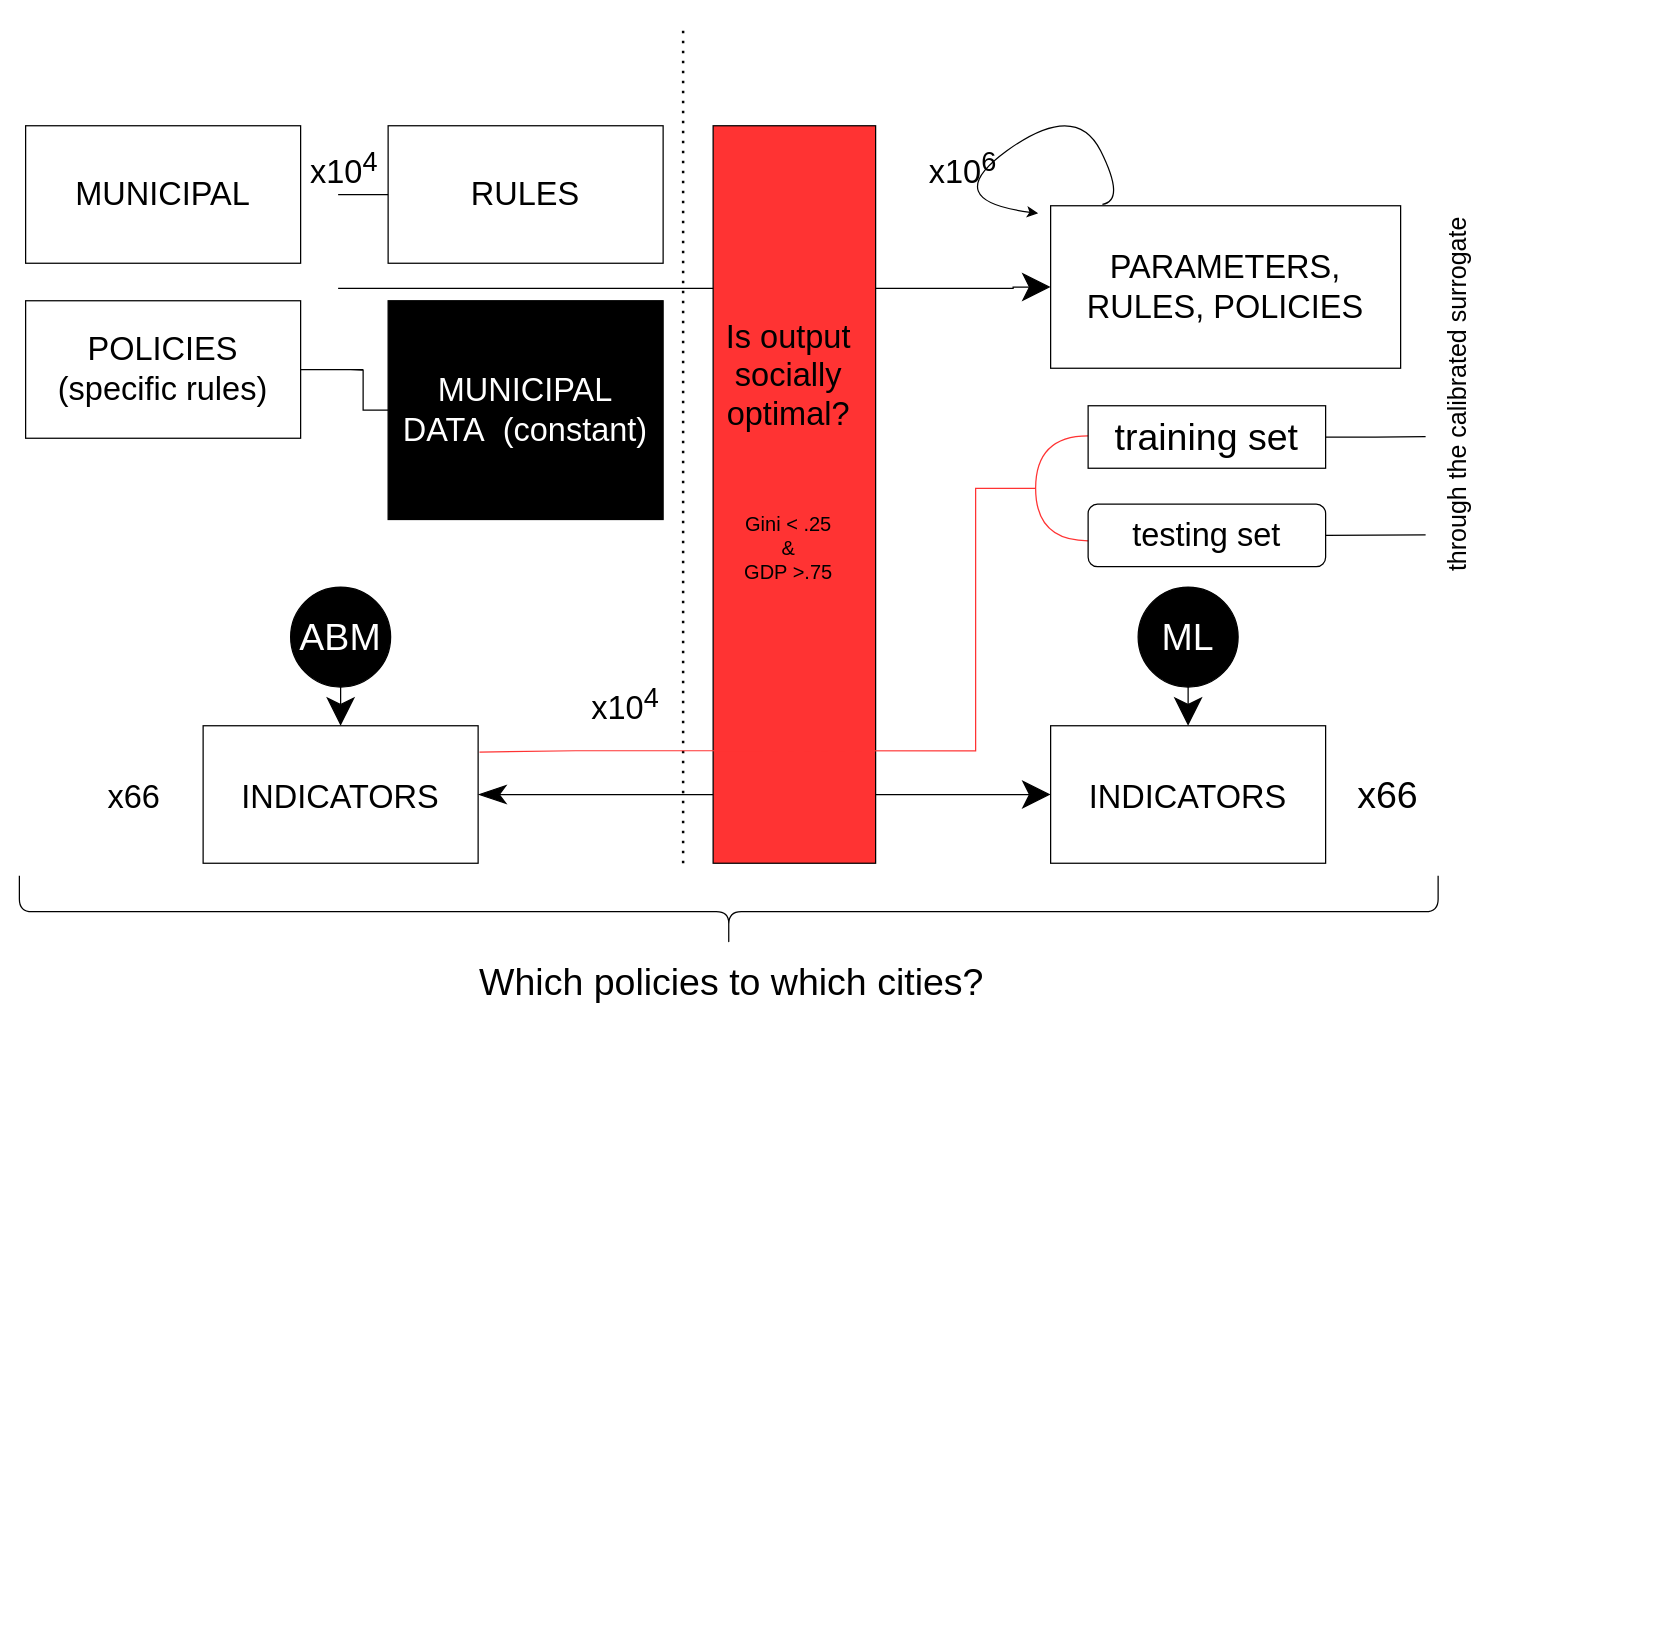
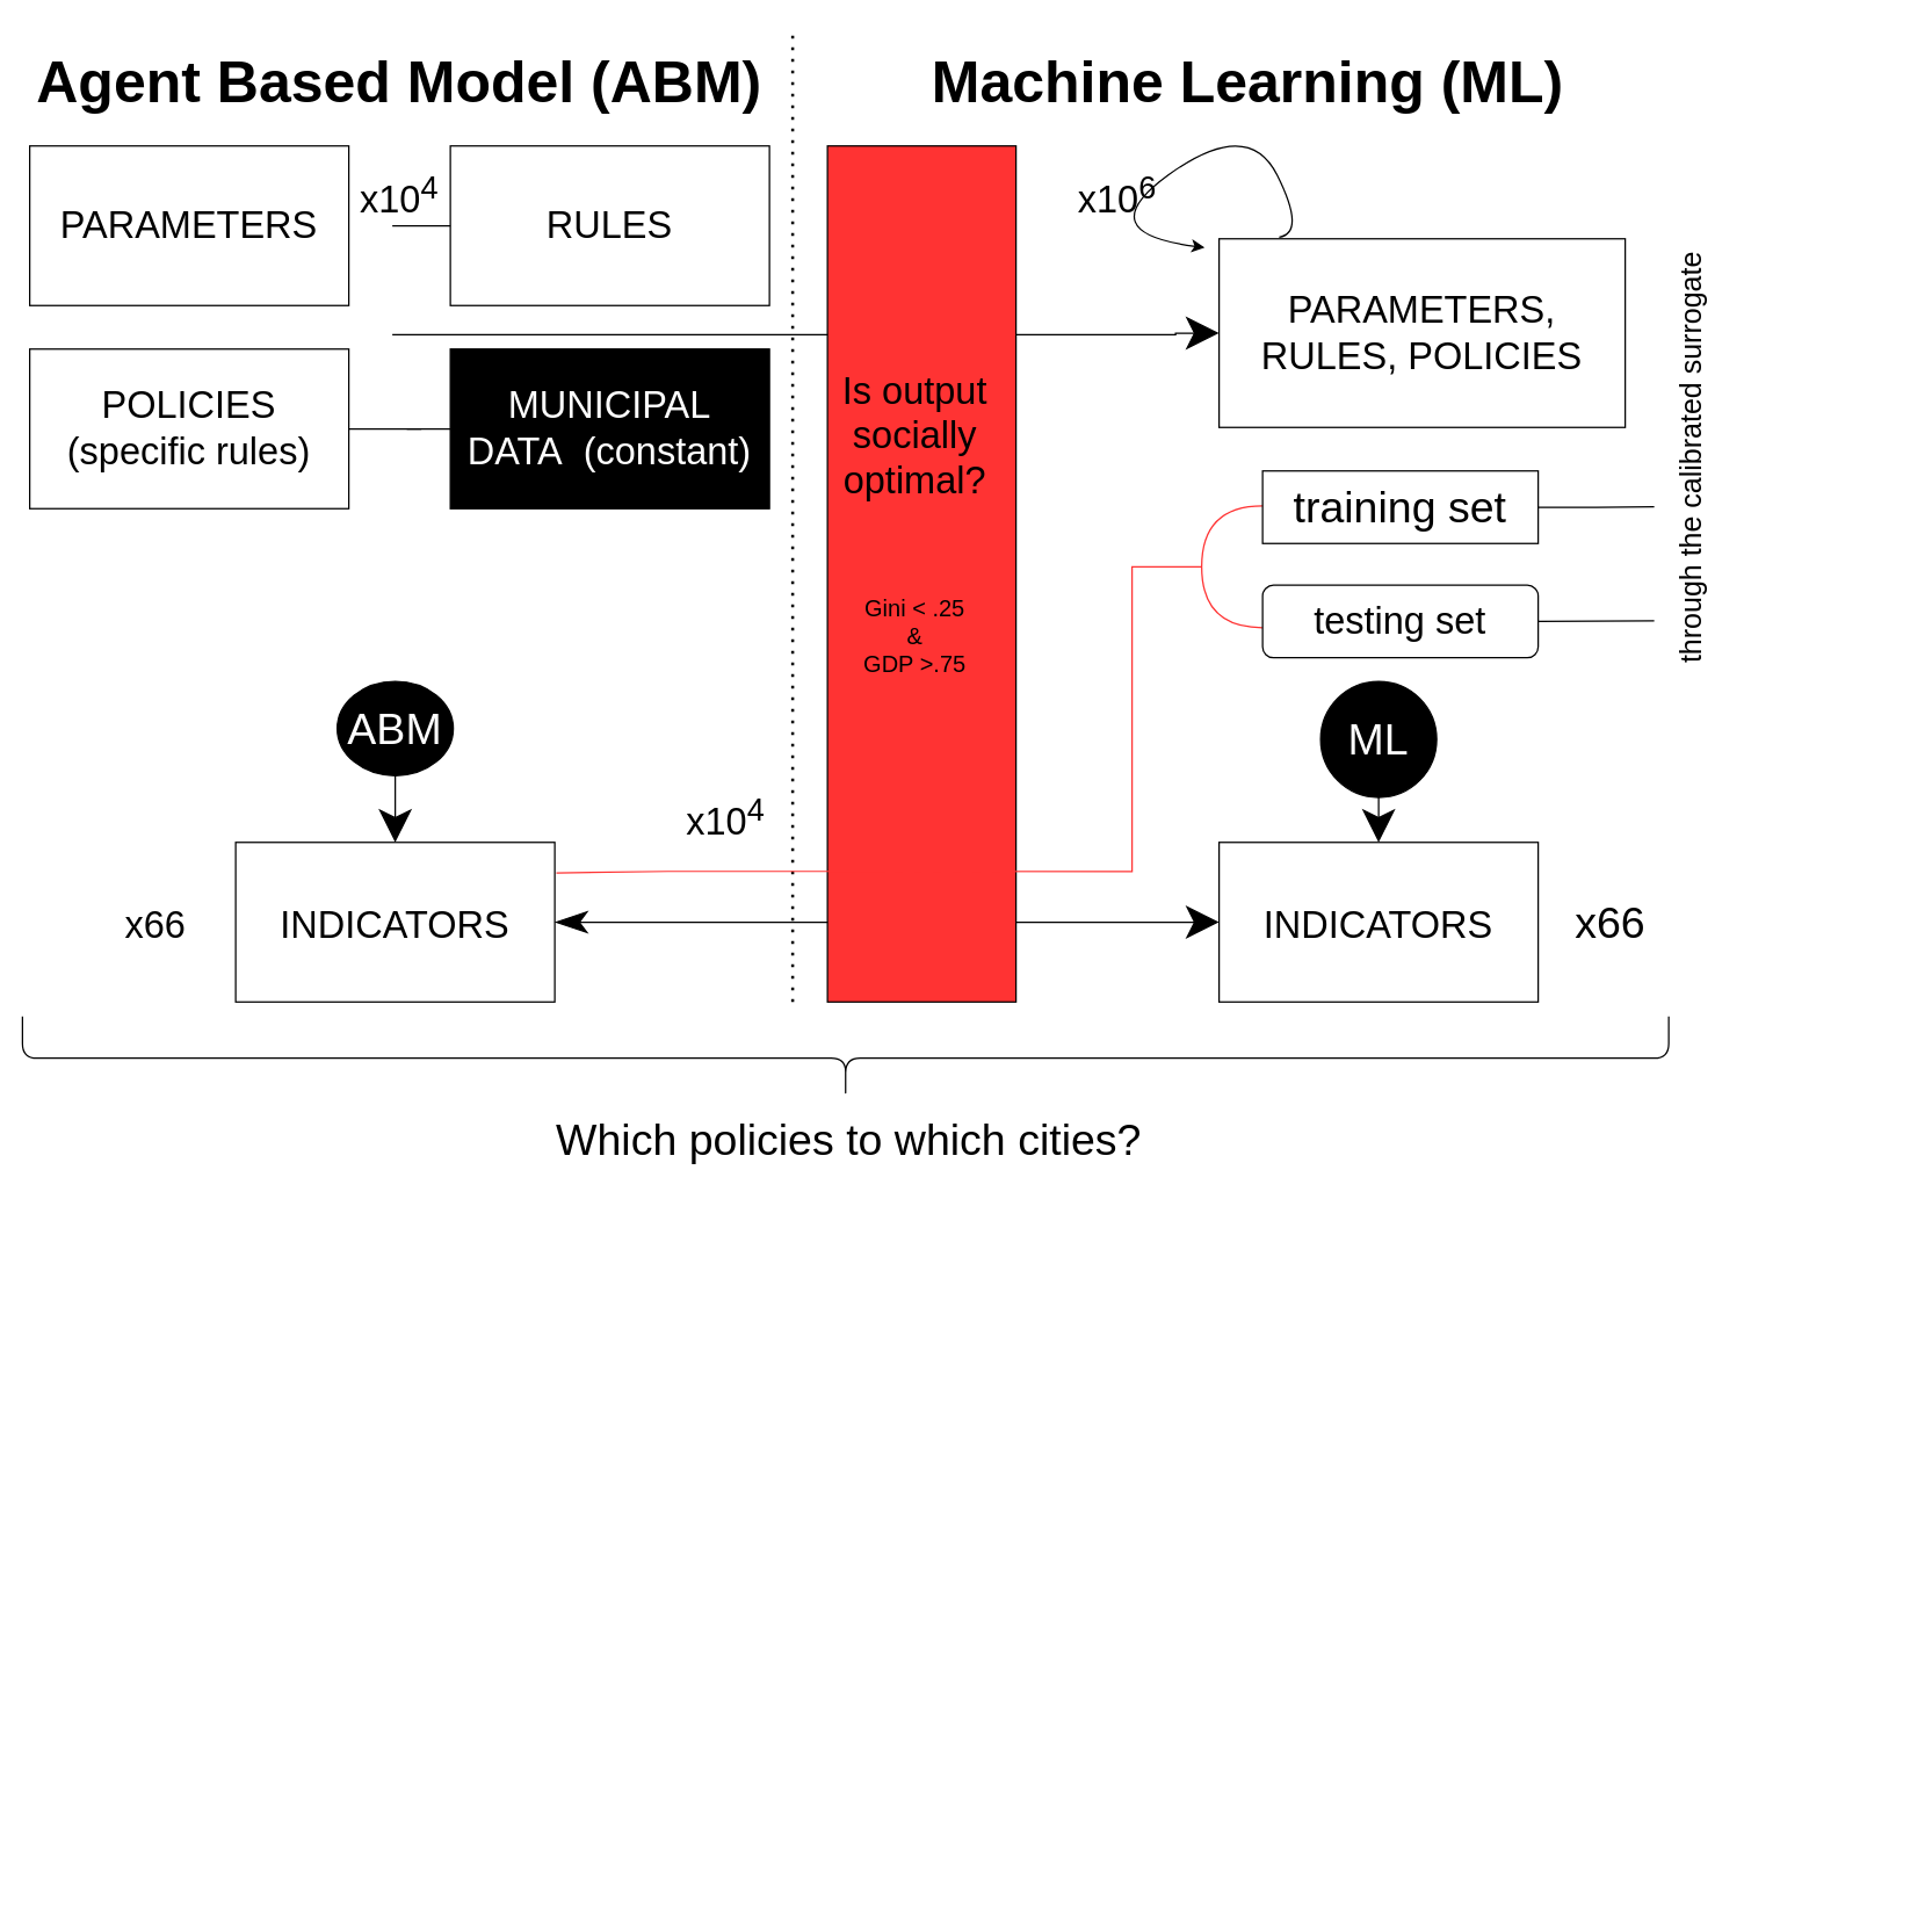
  <mxCell id="0" />
  <mxCell id="1" parent="0" />
+ <mxCell id="2" value="&lt;font style=&quot;font-size: 40px&quot;&gt;&lt;b&gt;Machine Learning (ML)&lt;/b&gt;&lt;/font&gt;" style="text;html=1;strokeColor=none;fillColor=none;align=center;verticalAlign=middle;whiteSpace=wrap;rounded=0;fontSize=30;" parent="1" vertex="1"><mxGeometry x="640" y="20" width="440" height="70" as="geometry" /></mxCell>
  <mxCell id="3" value="" style="endArrow=none;dashed=1;html=1;dashPattern=1 3;strokeWidth=2;rounded=0;fontSize=40;" parent="1" edge="1"><mxGeometry width="50" height="50" relative="1" as="geometry"><mxPoint x="546" y="690" as="sourcePoint" /><mxPoint x="546" y="20" as="targetPoint" /></mxGeometry></mxCell>
- <mxCell id="5" value="&lt;font style=&quot;font-size: 26px&quot;&gt;MUNICIPAL&lt;/font&gt;" style="rounded=0;whiteSpace=wrap;html=1;fillColor=none;" parent="1" vertex="1"><mxGeometry x="20" y="100" width="220" height="110" as="geometry" /></mxCell>
+ <mxCell id="4" value="&lt;font style=&quot;font-size: 40px&quot;&gt;&lt;b&gt;Agent Based Model (ABM)&lt;/b&gt;&lt;/font&gt;" style="text;html=1;strokeColor=none;fillColor=none;align=center;verticalAlign=middle;whiteSpace=wrap;rounded=0;fontSize=30;" parent="1" vertex="1"><mxGeometry x="20" y="20" width="510" height="70" as="geometry" /></mxCell>
+ <mxCell id="5" value="&lt;font style=&quot;font-size: 26px&quot;&gt;PARAMETERS&lt;/font&gt;" style="rounded=0;whiteSpace=wrap;html=1;fillColor=none;" parent="1" vertex="1"><mxGeometry x="20" y="100" width="220" height="110" as="geometry" /></mxCell>
  <mxCell id="6" style="edgeStyle=orthogonalEdgeStyle;rounded=0;orthogonalLoop=1;jettySize=auto;html=1;exitX=0;exitY=0.5;exitDx=0;exitDy=0;fontSize=30;fontColor=#000000;endSize=20;endArrow=none;endFill=0;" parent="1" source="7" edge="1"><mxGeometry relative="1" as="geometry"><mxPoint x="270" y="155" as="targetPoint" /></mxGeometry></mxCell>
  <mxCell id="7" value="&lt;font style=&quot;font-size: 26px&quot;&gt;RULES&lt;/font&gt;" style="rounded=0;whiteSpace=wrap;html=1;fillColor=none;" parent="1" vertex="1"><mxGeometry x="310" y="100" width="220" height="110" as="geometry" /></mxCell>
  <mxCell id="8" style="edgeStyle=orthogonalEdgeStyle;rounded=0;orthogonalLoop=1;jettySize=auto;html=1;exitX=1;exitY=0.5;exitDx=0;exitDy=0;fontSize=30;fontColor=#000000;endArrow=none;endFill=0;endSize=20;" parent="1" source="9" edge="1"><mxGeometry relative="1" as="geometry"><mxPoint x="290" y="295" as="targetPoint" /></mxGeometry></mxCell>
  <mxCell id="9" value="&lt;font style=&quot;font-size: 26px&quot;&gt;POLICIES&lt;br&gt;(specific rules)&lt;br&gt;&lt;/font&gt;" style="rounded=0;whiteSpace=wrap;html=1;fillColor=none;" parent="1" vertex="1"><mxGeometry x="20" y="240" width="220" height="110" as="geometry" /></mxCell>
  <mxCell id="10" style="edgeStyle=orthogonalEdgeStyle;rounded=0;orthogonalLoop=1;jettySize=auto;html=1;startArrow=none;startFill=0;endArrow=classic;endFill=1;startSize=20;endSize=20;entryX=0;entryY=0.5;entryDx=0;entryDy=0;shadow=0;sketch=0;" parent="1" target="30" edge="1"><mxGeometry relative="1" as="geometry"><mxPoint x="860" y="150" as="targetPoint" /><mxPoint x="270" y="230" as="sourcePoint" /><Array as="points"><mxPoint x="810" y="230" /></Array></mxGeometry></mxCell>
  <mxCell id="11" style="edgeStyle=orthogonalEdgeStyle;rounded=0;orthogonalLoop=1;jettySize=auto;html=1;exitX=0;exitY=0.5;exitDx=0;exitDy=0;fontSize=30;fontColor=#000000;endArrow=none;endFill=0;endSize=20;" parent="1" source="12" edge="1"><mxGeometry relative="1" as="geometry"><mxPoint x="280" y="295" as="targetPoint" /></mxGeometry></mxCell>
- <mxCell id="12" value="&lt;font style=&quot;font-size: 26px&quot;&gt;&lt;font color=&quot;#ffffff&quot;&gt;MUNICIPAL DATA&amp;nbsp; (constant)&lt;/font&gt;&lt;br&gt;&lt;/font&gt;" style="rounded=0;whiteSpace=wrap;html=1;fillColor=#000000;" parent="1" vertex="1"><mxGeometry x="310" y="240" width="220" height="175" as="geometry" /></mxCell>
+ <mxCell id="12" value="&lt;font style=&quot;font-size: 26px&quot;&gt;&lt;font color=&quot;#ffffff&quot;&gt;MUNICIPAL DATA&amp;nbsp; (constant)&lt;/font&gt;&lt;br&gt;&lt;/font&gt;" style="rounded=0;whiteSpace=wrap;html=1;fillColor=#000000;" parent="1" vertex="1"><mxGeometry x="310" y="240" width="220" height="110" as="geometry" /></mxCell>
  <mxCell id="13" value="" style="edgeStyle=entityRelationEdgeStyle;rounded=0;orthogonalLoop=1;jettySize=auto;html=1;startArrow=classicThin;startFill=1;endArrow=classic;endFill=1;endSize=20;startSize=20;" parent="1" source="14" target="28" edge="1"><mxGeometry relative="1" as="geometry" /></mxCell>
  <mxCell id="14" value="&lt;font style=&quot;font-size: 26px&quot;&gt;INDICATORS&lt;/font&gt;" style="rounded=0;whiteSpace=wrap;html=1;fontSize=30;fillColor=none;" parent="1" vertex="1"><mxGeometry x="162" y="580" width="220" height="110" as="geometry" /></mxCell>
  <mxCell id="15" value="&lt;font style=&quot;font-size: 26px&quot;&gt;x66&lt;/font&gt;" style="text;html=1;strokeColor=none;fillColor=none;align=center;verticalAlign=middle;whiteSpace=wrap;rounded=0;fontSize=30;" parent="1" vertex="1"><mxGeometry x="77" y="620" width="60" height="30" as="geometry" /></mxCell>
  <mxCell id="16" value="" style="shape=curlyBracket;whiteSpace=wrap;html=1;rounded=1;flipH=1;fontSize=30;fillColor=none;rotation=90;" parent="1" vertex="1"><mxGeometry x="553.75" y="161.25" width="57.5" height="1135" as="geometry" /></mxCell>
  <mxCell id="17" value="Which policies to which cities?" style="text;html=1;strokeColor=none;fillColor=none;align=center;verticalAlign=middle;whiteSpace=wrap;rounded=0;fontSize=30;" parent="1" vertex="1"><mxGeometry x="375" y="770" width="420" height="30" as="geometry" /></mxCell>
  <mxCell id="18" value="" style="rounded=0;whiteSpace=wrap;html=1;fontSize=26;fillColor=#FF3333" parent="1" vertex="1"><mxGeometry x="570" y="100" width="130" height="590" as="geometry" /></mxCell>
  <mxCell id="19" style="edgeStyle=orthogonalEdgeStyle;rounded=0;orthogonalLoop=1;jettySize=auto;html=1;exitX=0.5;exitY=1;exitDx=0;exitDy=0;entryX=0.5;entryY=0;entryDx=0;entryDy=0;fontSize=30;fontColor=#000000;endArrow=classic;endFill=1;endSize=20;" parent="1" source="20" target="14" edge="1"><mxGeometry relative="1" as="geometry" /></mxCell>
- <mxCell id="20" value="&lt;font color=&quot;#ffffff&quot;&gt;ABM&lt;/font&gt;" style="ellipse;shape=doubleEllipse;whiteSpace=wrap;html=1;aspect=fixed;fontSize=30;fontColor=#000000;fillColor=#000000;gradientDirection=north;" parent="1" vertex="1"><mxGeometry x="232" y="469" width="80" height="80" as="geometry" /></mxCell>
+ <mxCell id="20" value="&lt;font color=&quot;#ffffff&quot;&gt;ABM&lt;/font&gt;" style="ellipse;shape=doubleEllipse;whiteSpace=wrap;html=1;aspect=fixed;fontSize=30;fontColor=#000000;fillColor=#000000;gradientDirection=north;" parent="1" vertex="1"><mxGeometry x="232" y="469" width="80" height="65" as="geometry" /></mxCell>
  <mxCell id="21" style="edgeStyle=orthogonalEdgeStyle;rounded=0;orthogonalLoop=1;jettySize=auto;html=1;exitX=0.5;exitY=1;exitDx=0;exitDy=0;entryX=0.5;entryY=0;entryDx=0;entryDy=0;startArrow=none;startFill=0;endArrow=classic;endFill=1;startSize=20;endSize=20;" parent="1" source="22" target="28" edge="1"><mxGeometry relative="1" as="geometry" /></mxCell>
  <mxCell id="22" value="&lt;font color=&quot;#ffffff&quot;&gt;ML&lt;/font&gt;" style="ellipse;shape=doubleEllipse;whiteSpace=wrap;html=1;aspect=fixed;fontSize=30;fontColor=#000000;fillColor=#000000;gradientDirection=north;" parent="1" vertex="1"><mxGeometry x="910" y="469" width="80" height="80" as="geometry" /></mxCell>
  <mxCell id="23" value="" style="endArrow=halfCircle;html=1;rounded=0;fontSize=26;fontColor=#000000;startSize=20;endSize=40;endFill=1;exitX=1.005;exitY=0.191;exitDx=0;exitDy=0;exitPerimeter=0;fillColor=#FF0000;strokeColor=#FF3333;" parent="1" source="14" edge="1"><mxGeometry width="50" height="50" relative="1" as="geometry"><mxPoint x="335" y="614.37" as="sourcePoint" /><mxPoint x="870" y="390" as="targetPoint" /><Array as="points"><mxPoint x="460" y="600" /><mxPoint x="780" y="600" /><mxPoint x="780" y="390" /></Array></mxGeometry></mxCell>
  <mxCell id="24" style="edgeStyle=orthogonalEdgeStyle;rounded=0;orthogonalLoop=1;jettySize=auto;html=1;exitX=1;exitY=0.5;exitDx=0;exitDy=0;startArrow=none;startFill=0;endArrow=none;endFill=0;startSize=20;endSize=20;" parent="1" source="25" edge="1"><mxGeometry relative="1" as="geometry"><mxPoint x="1140" y="427.286" as="targetPoint" /></mxGeometry></mxCell>
  <mxCell id="25" value="&lt;font style=&quot;font-size: 26px&quot;&gt;testing set&lt;/font&gt;" style="whiteSpace=wrap;html=1;fillColor=none;rounded=1;" parent="1" vertex="1"><mxGeometry x="870" y="402.75" width="190" height="50" as="geometry" /></mxCell>
  <mxCell id="26" style="edgeStyle=orthogonalEdgeStyle;rounded=0;orthogonalLoop=1;jettySize=auto;html=1;exitX=1;exitY=0.5;exitDx=0;exitDy=0;startArrow=none;startFill=0;endArrow=none;endFill=0;startSize=20;endSize=20;" parent="1" source="27" edge="1"><mxGeometry relative="1" as="geometry"><mxPoint x="1140" y="348.714" as="targetPoint" /></mxGeometry></mxCell>
  <mxCell id="27" value="&lt;font style=&quot;font-size: 26px&quot;&gt;&lt;span style=&quot;font-size: 30px&quot;&gt;training set&lt;/span&gt;&lt;/font&gt;" style="rounded=0;whiteSpace=wrap;html=1;fillColor=none;" parent="1" vertex="1"><mxGeometry x="870" y="324" width="190" height="50" as="geometry" /></mxCell>
  <mxCell id="28" value="&lt;font style=&quot;font-size: 26px&quot;&gt;INDICATORS&lt;/font&gt;" style="rounded=0;whiteSpace=wrap;html=1;fontSize=30;fillColor=none;" parent="1" vertex="1"><mxGeometry x="840" y="580" width="220" height="110" as="geometry" /></mxCell>
  <mxCell id="29" value="&lt;font style=&quot;font-size: 26px&quot;&gt;x10&lt;sup&gt;4&lt;/sup&gt;&lt;/font&gt;" style="text;html=1;strokeColor=none;fillColor=none;align=center;verticalAlign=middle;whiteSpace=wrap;rounded=0;fontSize=30;" parent="1" vertex="1"><mxGeometry x="470" y="549" width="60" height="30" as="geometry" /></mxCell>
  <mxCell id="30" value="&lt;font style=&quot;font-size: 26px&quot;&gt;PARAMETERS, RULES, POLICIES&lt;br&gt;&lt;/font&gt;" style="rounded=0;whiteSpace=wrap;html=1;fillColor=none;" parent="1" vertex="1"><mxGeometry x="840" y="164" width="280" height="130" as="geometry" /></mxCell>
  <mxCell id="31" value="&lt;font style=&quot;font-size: 26px&quot;&gt;x10&lt;sup&gt;6&lt;br&gt;&lt;/sup&gt;&lt;/font&gt;" style="text;html=1;strokeColor=none;fillColor=none;align=center;verticalAlign=middle;whiteSpace=wrap;rounded=0;fontSize=30;" parent="1" vertex="1"><mxGeometry x="725" y="120" width="90" height="30" as="geometry" /></mxCell>
  <mxCell id="32" value="x66" style="text;html=1;strokeColor=none;fillColor=none;align=center;verticalAlign=middle;whiteSpace=wrap;rounded=0;fontSize=30;" parent="1" vertex="1"><mxGeometry x="1080" y="620" width="60" height="30" as="geometry" /></mxCell>
  <mxCell id="33" value="through the calibrated surrogate" style="text;html=1;strokeColor=none;fillColor=none;align=center;verticalAlign=middle;whiteSpace=wrap;rounded=0;fontSize=20;rotation=-90;" parent="1" vertex="1"><mxGeometry x="1020" y="300" width="290" height="30" as="geometry" /></mxCell>
  <mxCell id="34" value="&lt;font style=&quot;font-size: 26px&quot;&gt;x10&lt;sup&gt;4&lt;/sup&gt;&lt;/font&gt;" style="text;html=1;strokeColor=none;fillColor=none;align=center;verticalAlign=middle;whiteSpace=wrap;rounded=0;fontSize=30;" parent="1" vertex="1"><mxGeometry x="245" y="120" width="60" height="30" as="geometry" /></mxCell>
  <mxCell id="35" value="&lt;div&gt;&lt;font style=&quot;font-size: 26px&quot;&gt;Is output &lt;br&gt;&lt;/font&gt;&lt;/div&gt;&lt;div&gt;&lt;font style=&quot;font-size: 26px&quot;&gt;socially &lt;br&gt;&lt;/font&gt;&lt;/div&gt;&lt;div&gt;&lt;font style=&quot;font-size: 26px&quot;&gt;optimal?&lt;/font&gt;&lt;/div&gt;&lt;div&gt;&lt;font style=&quot;font-size: 26px&quot; size=&quot;3&quot;&gt;&lt;br&gt;&lt;/font&gt;&lt;/div&gt;&lt;div&gt;&lt;font style=&quot;font-size: 26px&quot; size=&quot;3&quot;&gt;&lt;br&gt;&lt;/font&gt;&lt;/div&gt;&lt;div&gt;&lt;font size=&quot;3&quot;&gt;Gini &amp;lt; .25&lt;/font&gt;&lt;/div&gt;&lt;div&gt;&lt;font size=&quot;3&quot;&gt;&amp;amp;&lt;/font&gt;&lt;/div&gt;&lt;div&gt;&lt;font size=&quot;3&quot;&gt;GDP &amp;gt;.75&lt;br&gt;&lt;/font&gt;&lt;/div&gt;" style="text;html=1;resizable=0;autosize=1;align=center;verticalAlign=middle;points=[];fillColor=none;strokeColor=none;rounded=0;fontSize=10;" vertex="1" parent="1"><mxGeometry x="570" y="300" width="120" height="120" as="geometry" /></mxCell>
  <mxCell id="36" value="" style="curved=1;endArrow=classic;html=1;rounded=0;fontSize=26;exitX=0.148;exitY=-0.009;exitDx=0;exitDy=0;exitPerimeter=0;" edge="1" parent="1" source="30"><mxGeometry width="50" height="50" relative="1" as="geometry"><mxPoint x="810" y="400" as="sourcePoint" /><mxPoint x="830" y="170" as="targetPoint" /><Array as="points"><mxPoint x="900" y="160" /><mxPoint x="860" y="80" /><mxPoint x="750" y="160" /></Array></mxGeometry></mxCell>
